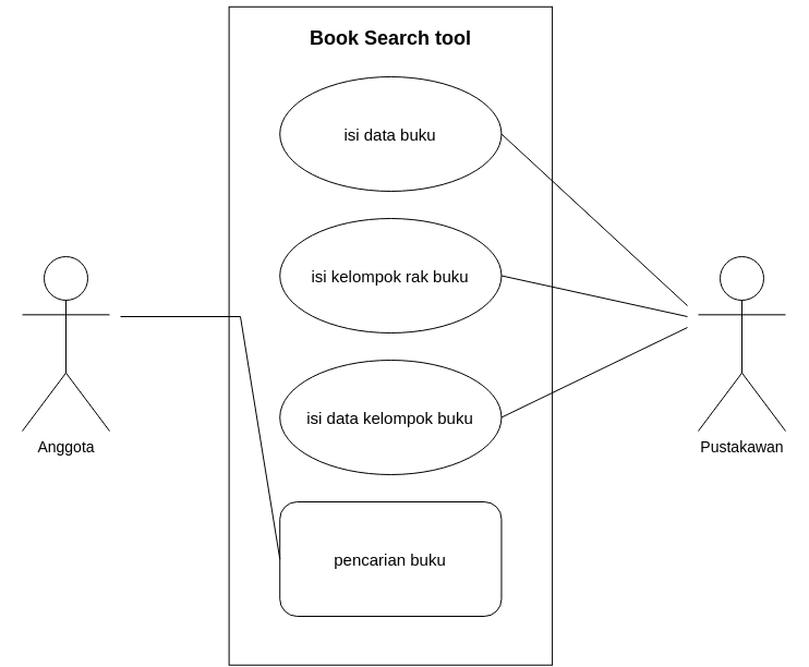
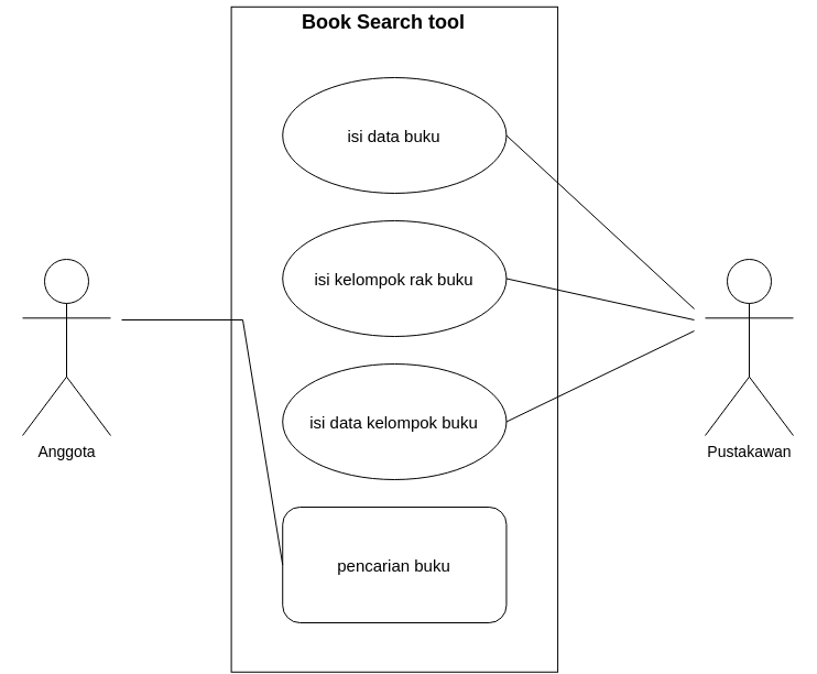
  <mxCell id="0" />
  <mxCell id="1" parent="0" />
  <mxCell id="2" value="" style="rounded=0;whiteSpace=wrap;html=1;rotation=-90;" vertex="1" parent="1"><mxGeometry x="55.86" y="159.51" width="603.97" height="296.5" as="geometry" /></mxCell>
  <mxCell id="3" value="&lt;font style=&quot;font-size: 14px;&quot;&gt;Anggota&lt;/font&gt;" style="shape=umlActor;verticalLabelPosition=bottom;verticalAlign=top;html=1;outlineConnect=0;" vertex="1" parent="1"><mxGeometry x="20" y="235" width="80" height="160" as="geometry" /></mxCell>
  <mxCell id="4" value="&lt;font style=&quot;font-size: 14px;&quot;&gt;Pustakawan&lt;/font&gt;" style="shape=umlActor;verticalLabelPosition=bottom;verticalAlign=top;html=1;outlineConnect=0;" vertex="1" parent="1"><mxGeometry x="640" y="235" width="80" height="160" as="geometry" /></mxCell>
- <mxCell id="5" value="Book Search tool" style="text;html=1;strokeColor=none;fillColor=none;align=center;verticalAlign=middle;whiteSpace=wrap;rounded=0;fontSize=18;fontStyle=1" vertex="1" parent="1"><mxGeometry x="270.95" y="20" width="173.78" height="30" as="geometry" /></mxCell>
+ <mxCell id="5" value="Book Search tool" style="text;html=1;strokeColor=none;fillColor=none;align=center;verticalAlign=middle;whiteSpace=wrap;rounded=0;fontSize=18;fontStyle=1" vertex="1" parent="1"><mxGeometry x="260.95" y="5" width="173.78" height="30" as="geometry" /></mxCell>
  <mxCell id="6" value="pencarian buku" style="whiteSpace=wrap;html=1;fontSize=15;rounded=1;" vertex="1" parent="1"><mxGeometry x="256.22" y="460" width="203.24" height="105" as="geometry" /></mxCell>
  <mxCell id="7" value="isi data buku" style="ellipse;whiteSpace=wrap;html=1;fontSize=15;" vertex="1" parent="1"><mxGeometry x="256.22" y="70" width="203.24" height="105" as="geometry" /></mxCell>
  <mxCell id="8" value="isi kelompok rak buku" style="ellipse;whiteSpace=wrap;html=1;fontSize=15;" vertex="1" parent="1"><mxGeometry x="256.22" y="200" width="203.24" height="105" as="geometry" /></mxCell>
  <mxCell id="9" value="isi data kelompok buku" style="ellipse;whiteSpace=wrap;html=1;fontSize=15;" vertex="1" parent="1"><mxGeometry x="256.22" y="330" width="203.24" height="105" as="geometry" /></mxCell>
  <mxCell id="10" value="" style="endArrow=none;html=1;rounded=0;entryX=0;entryY=0.5;entryDx=0;entryDy=0;" edge="1" parent="1" target="6"><mxGeometry width="50" height="50" relative="1" as="geometry"><mxPoint x="110" y="290" as="sourcePoint" /><mxPoint x="266" y="132" as="targetPoint" /><Array as="points"><mxPoint x="220" y="290" /></Array></mxGeometry></mxCell>
  <mxCell id="11" value="" style="endArrow=none;html=1;rounded=0;exitX=1;exitY=0.5;exitDx=0;exitDy=0;" edge="1" parent="1" source="7"><mxGeometry width="50" height="50" relative="1" as="geometry"><mxPoint x="520" y="268" as="sourcePoint" /><mxPoint x="630" y="280" as="targetPoint" /></mxGeometry></mxCell>
  <mxCell id="12" value="" style="endArrow=none;html=1;rounded=0;exitX=1;exitY=0.5;exitDx=0;exitDy=0;" edge="1" parent="1" source="8"><mxGeometry width="50" height="50" relative="1" as="geometry"><mxPoint x="469" y="132" as="sourcePoint" /><mxPoint x="630" y="290" as="targetPoint" /></mxGeometry></mxCell>
  <mxCell id="13" value="" style="endArrow=none;html=1;rounded=0;exitX=1;exitY=0.5;exitDx=0;exitDy=0;" edge="1" parent="1" source="9"><mxGeometry width="50" height="50" relative="1" as="geometry"><mxPoint x="469" y="263" as="sourcePoint" /><mxPoint x="630" y="300" as="targetPoint" /></mxGeometry></mxCell>
